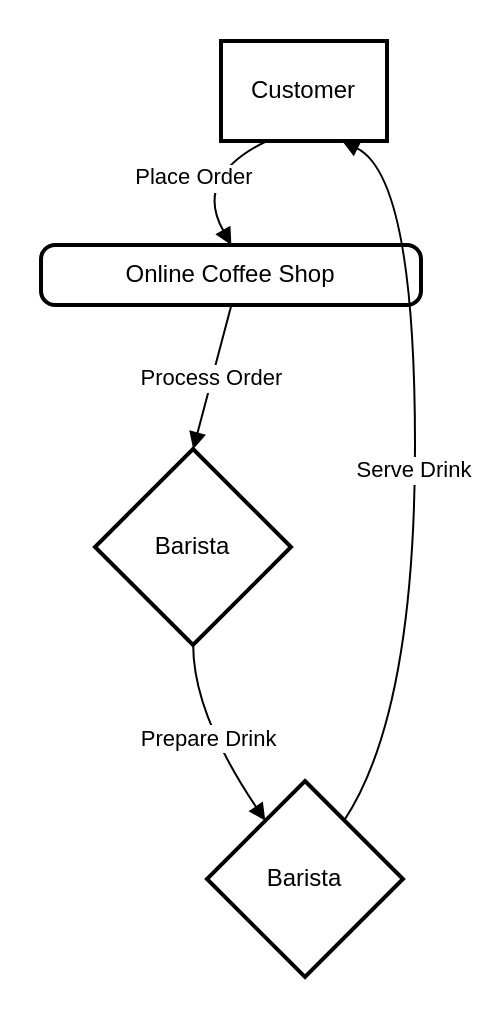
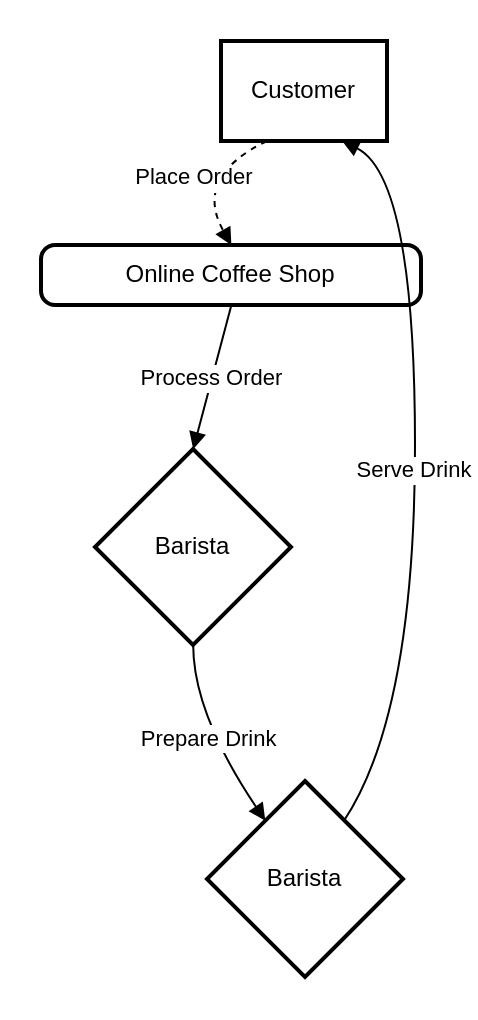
  <mxCell id="0" />
  <mxCell id="1" parent="0" />
  <mxCell id="2" value="Customer" style="whiteSpace=wrap;strokeWidth=2;" vertex="1" parent="1"><mxGeometry x="110" y="20" width="83" height="50" as="geometry" /></mxCell>
  <mxCell id="3" value="Online Coffee Shop" style="rounded=1;absoluteArcSize=1;arcSize=14;whiteSpace=wrap;strokeWidth=2;" vertex="1" parent="1"><mxGeometry x="20" y="122" width="190" height="30" as="geometry" /></mxCell>
  <mxCell id="4" value="Barista" style="rhombus;strokeWidth=2;whiteSpace=wrap;" vertex="1" parent="1"><mxGeometry x="47" y="224" width="98" height="98" as="geometry" /></mxCell>
  <mxCell id="5" value="Barista" style="rhombus;strokeWidth=2;whiteSpace=wrap;" vertex="1" parent="1"><mxGeometry x="103" y="390" width="98" height="98" as="geometry" /></mxCell>
- <mxCell id="6" value="Place Order" style="curved=1;startArrow=none;endArrow=block;exitX=0.283;exitY=0.985;entryX=0.501;entryY=0;" edge="1" parent="1" source="2" target="3"><mxGeometry relative="1" as="geometry"><Array as="points"><mxPoint x="96" y="88" /></Array></mxGeometry></mxCell>
+ <mxCell id="6" value="Place Order" style="curved=1;startArrow=none;endArrow=block;exitX=0.283;exitY=0.985;entryX=0.501;entryY=0;dashed=1;" edge="1" parent="1" source="2" target="3"><mxGeometry relative="1" as="geometry"><Array as="points"><mxPoint x="96" y="88" /></Array></mxGeometry></mxCell>
  <mxCell id="7" value="Process Order" style="curved=1;startArrow=none;endArrow=block;exitX=0.501;exitY=0.985;entryX=0.501;entryY=0;" edge="1" parent="1" source="3" target="4"><mxGeometry relative="1" as="geometry"><Array as="points" /></mxGeometry></mxCell>
  <mxCell id="8" value="Prepare Drink" style="curved=1;startArrow=none;endArrow=block;exitX=0.501;exitY=1.0;entryX=0.163;entryY=0.005;" edge="1" parent="1" source="4" target="5"><mxGeometry relative="1" as="geometry"><Array as="points"><mxPoint x="96" y="356" /></Array></mxGeometry></mxCell>
  <mxCell id="9" value="Serve Drink" style="curved=1;startArrow=none;endArrow=block;exitX=0.831;exitY=0.005;entryX=0.723;entryY=0.985;" edge="1" parent="1" source="5" target="2"><mxGeometry relative="1" as="geometry"><Array as="points"><mxPoint x="207" y="356" /><mxPoint x="207" y="88" /></Array></mxGeometry></mxCell>
